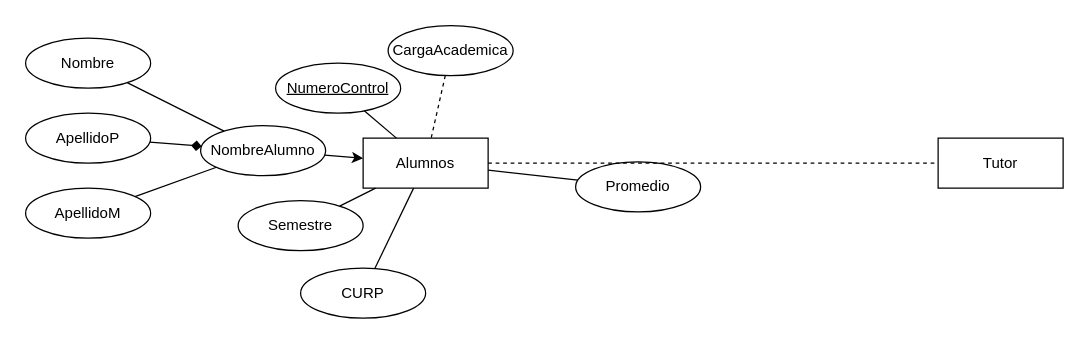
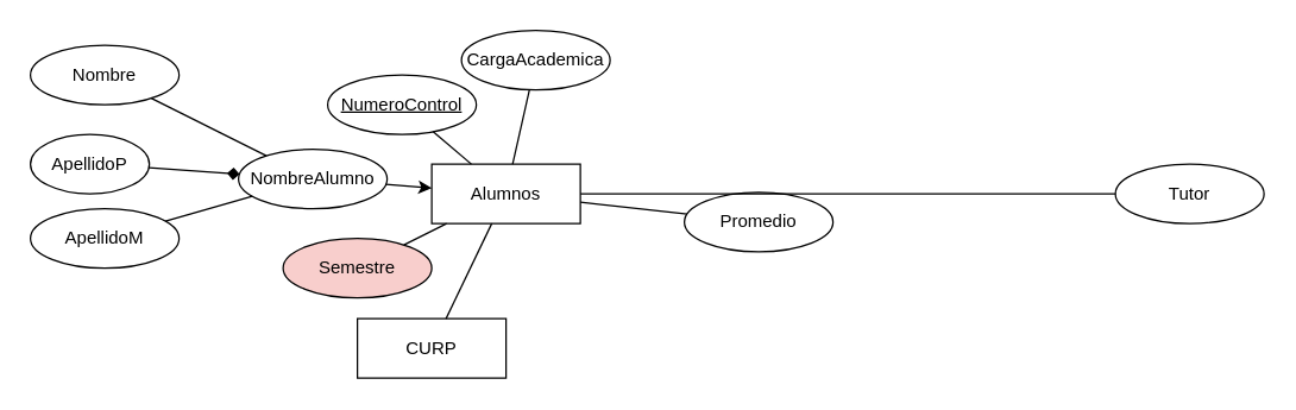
  <mxCell id="0" />
  <mxCell id="1" parent="0" />
  <mxCell id="2" value="Alumnos" style="whiteSpace=wrap;html=1;align=center;" parent="1" vertex="1"><mxGeometry x="290" y="110" width="100" height="40" as="geometry" /></mxCell>
  <mxCell id="3" value="CargaAcademica" style="ellipse;whiteSpace=wrap;html=1;align=center;" parent="1" vertex="1"><mxGeometry x="310" y="20" width="100" height="40" as="geometry" /></mxCell>
  <mxCell id="4" value="NumeroControl" style="ellipse;whiteSpace=wrap;html=1;align=center;fontStyle=4;" parent="1" vertex="1"><mxGeometry x="220" y="50" width="100" height="40" as="geometry" /></mxCell>
  <mxCell id="5" value="Promedio" style="ellipse;whiteSpace=wrap;html=1;align=center;" parent="1" vertex="1"><mxGeometry x="460" y="129" width="100" height="40" as="geometry" /></mxCell>
- <mxCell id="6" value="Semestre" style="ellipse;whiteSpace=wrap;html=1;align=center;" parent="1" vertex="1"><mxGeometry x="190" y="160" width="100" height="40" as="geometry" /></mxCell>
- <mxCell id="7" value="CURP" style="ellipse;whiteSpace=wrap;html=1;align=center;" parent="1" vertex="1"><mxGeometry x="240" y="214" width="100" height="40" as="geometry" /></mxCell>
+ <mxCell id="6" value="Semestre" style="ellipse;whiteSpace=wrap;html=1;align=center;fillColor=#f8cecc;" parent="1" vertex="1"><mxGeometry x="190" y="160" width="100" height="40" as="geometry" /></mxCell>
+ <mxCell id="7" value="CURP" style="whiteSpace=wrap;html=1;align=center;rounded=0;" parent="1" vertex="1"><mxGeometry x="240" y="214" width="100" height="40" as="geometry" /></mxCell>
  <mxCell id="8" value="NombreAlumno" style="ellipse;whiteSpace=wrap;html=1;align=center;" parent="1" vertex="1"><mxGeometry x="160" y="100" width="100" height="40" as="geometry" /></mxCell>
  <mxCell id="9" value="Nombre&lt;br&gt;" style="ellipse;whiteSpace=wrap;html=1;align=center;" parent="1" vertex="1"><mxGeometry x="20" y="30" width="100" height="40" as="geometry" /></mxCell>
- <mxCell id="10" value="ApellidoP" style="ellipse;whiteSpace=wrap;html=1;align=center;" parent="1" vertex="1"><mxGeometry x="20" y="90" width="100" height="40" as="geometry" /></mxCell>
- <mxCell id="11" value="ApellidoM" style="ellipse;whiteSpace=wrap;html=1;align=center;" parent="1" vertex="1"><mxGeometry x="20" y="150" width="100" height="40" as="geometry" /></mxCell>
+ <mxCell id="10" value="ApellidoP" style="ellipse;whiteSpace=wrap;html=1;align=center;" parent="1" vertex="1"><mxGeometry x="20" y="90" width="80" height="40" as="geometry" /></mxCell>
+ <mxCell id="11" value="ApellidoM" style="ellipse;whiteSpace=wrap;html=1;align=center;" parent="1" vertex="1"><mxGeometry x="20" y="140" width="100" height="40" as="geometry" /></mxCell>
  <mxCell id="12" value="" style="endArrow=none;html=1;rounded=0;" parent="1" source="11" target="8" edge="1"><mxGeometry relative="1" as="geometry"><mxPoint x="730" y="210" as="sourcePoint" /><mxPoint x="890" y="210" as="targetPoint" /></mxGeometry></mxCell>
  <mxCell id="13" value="" style="endArrow=diamond;html=1;rounded=0;" parent="1" source="10" target="8" edge="1"><mxGeometry relative="1" as="geometry"><mxPoint x="730" y="210" as="sourcePoint" /><mxPoint x="220" y="130" as="targetPoint" /></mxGeometry></mxCell>
  <mxCell id="14" value="" style="endArrow=none;html=1;rounded=0;" parent="1" source="9" target="8" edge="1"><mxGeometry relative="1" as="geometry"><mxPoint x="730" y="210" as="sourcePoint" /><mxPoint x="890" y="210" as="targetPoint" /></mxGeometry></mxCell>
  <mxCell id="15" value="" style="endArrow=classic;html=1;rounded=0;" parent="1" source="8" target="2" edge="1"><mxGeometry relative="1" as="geometry"><mxPoint x="730" y="210" as="sourcePoint" /><mxPoint x="890" y="210" as="targetPoint" /></mxGeometry></mxCell>
  <mxCell id="16" value="" style="endArrow=none;html=1;rounded=0;" parent="1" source="6" target="2" edge="1"><mxGeometry relative="1" as="geometry"><mxPoint x="730" y="210" as="sourcePoint" /><mxPoint x="890" y="210" as="targetPoint" /></mxGeometry></mxCell>
  <mxCell id="17" value="" style="endArrow=none;html=1;rounded=0;" parent="1" source="4" target="2" edge="1"><mxGeometry relative="1" as="geometry"><mxPoint x="730" y="210" as="sourcePoint" /><mxPoint x="890" y="210" as="targetPoint" /></mxGeometry></mxCell>
- <mxCell id="18" value="" style="endArrow=none;html=1;rounded=0;dashed=1;" parent="1" source="3" target="2" edge="1"><mxGeometry relative="1" as="geometry"><mxPoint x="730" y="210" as="sourcePoint" /><mxPoint x="890" y="210" as="targetPoint" /></mxGeometry></mxCell>
+ <mxCell id="18" value="" style="endArrow=none;html=1;rounded=0;" parent="1" source="3" target="2" edge="1"><mxGeometry relative="1" as="geometry"><mxPoint x="730" y="210" as="sourcePoint" /><mxPoint x="890" y="210" as="targetPoint" /></mxGeometry></mxCell>
  <mxCell id="19" value="" style="endArrow=none;html=1;rounded=0;" parent="1" source="7" target="2" edge="1"><mxGeometry relative="1" as="geometry"><mxPoint x="730" y="210" as="sourcePoint" /><mxPoint x="890" y="210" as="targetPoint" /></mxGeometry></mxCell>
  <mxCell id="20" value="" style="endArrow=none;html=1;rounded=0;" parent="1" source="2" target="5" edge="1"><mxGeometry relative="1" as="geometry"><mxPoint x="730" y="210" as="sourcePoint" /><mxPoint x="890" y="210" as="targetPoint" /></mxGeometry></mxCell>
- <mxCell id="21" value="Tutor" style="whiteSpace=wrap;html=1;align=center;" parent="1" vertex="1"><mxGeometry x="750" y="110" width="100" height="40" as="geometry" /></mxCell>
- <mxCell id="22" value="" style="endArrow=none;html=1;rounded=0;dashed=1;" parent="1" source="2" target="21" edge="1"><mxGeometry relative="1" as="geometry"><mxPoint x="380" y="130" as="sourcePoint" /><mxPoint x="540" y="130" as="targetPoint" /></mxGeometry></mxCell>
+ <mxCell id="21" value="Tutor" style="ellipse;whiteSpace=wrap;html=1;align=center;" parent="1" vertex="1"><mxGeometry x="750" y="110" width="100" height="40" as="geometry" /></mxCell>
+ <mxCell id="22" value="" style="endArrow=none;html=1;rounded=0;" parent="1" source="2" target="21" edge="1"><mxGeometry relative="1" as="geometry"><mxPoint x="380" y="130" as="sourcePoint" /><mxPoint x="540" y="130" as="targetPoint" /></mxGeometry></mxCell>
